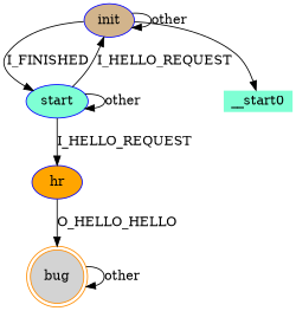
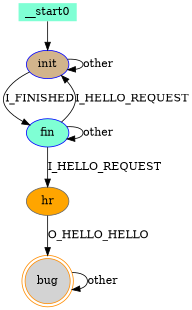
  digraph {
    node [color=blue fillcolor=aquamarine style=filled]
    init [fillcolor=tan]
-   fin [label=start]
-   hr [fillcolor=orange]
+   fin
+   hr [color=gray40 fillcolor=orange]
    bug [color=darkorange fillcolor=lightgrey shape=doublecircle]
    __start0 [color=gray40 height=0 shape=none width=0]
    init -> init [label=other]
    init -> fin [label=I_FINISHED]
    fin -> init [label=I_HELLO_REQUEST]
    fin -> fin [label=other]
    fin -> hr [label=I_HELLO_REQUEST]
    hr -> bug [label=O_HELLO_HELLO]
    bug -> bug [label=other]
-   init -> __start0
+   __start0 -> init
  }
